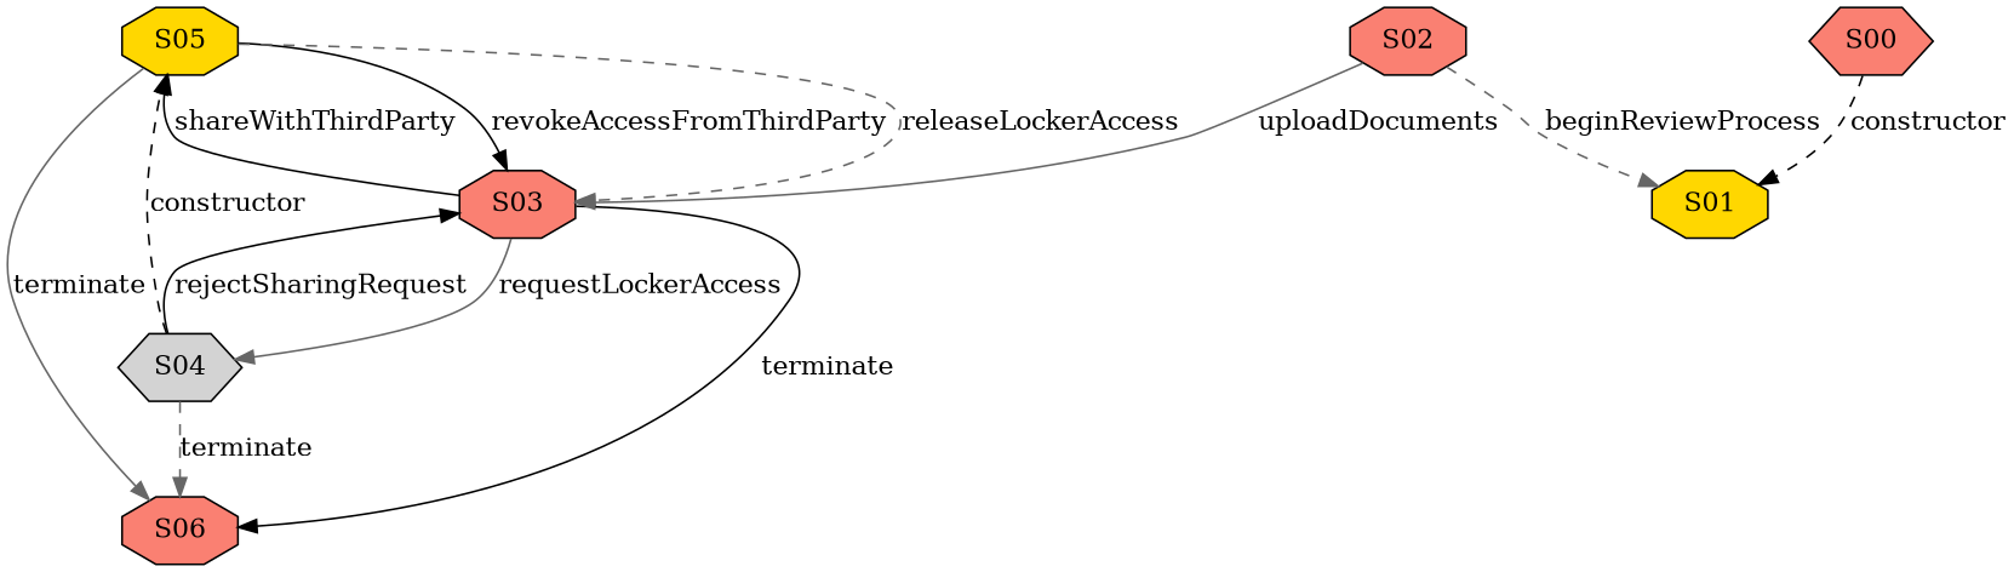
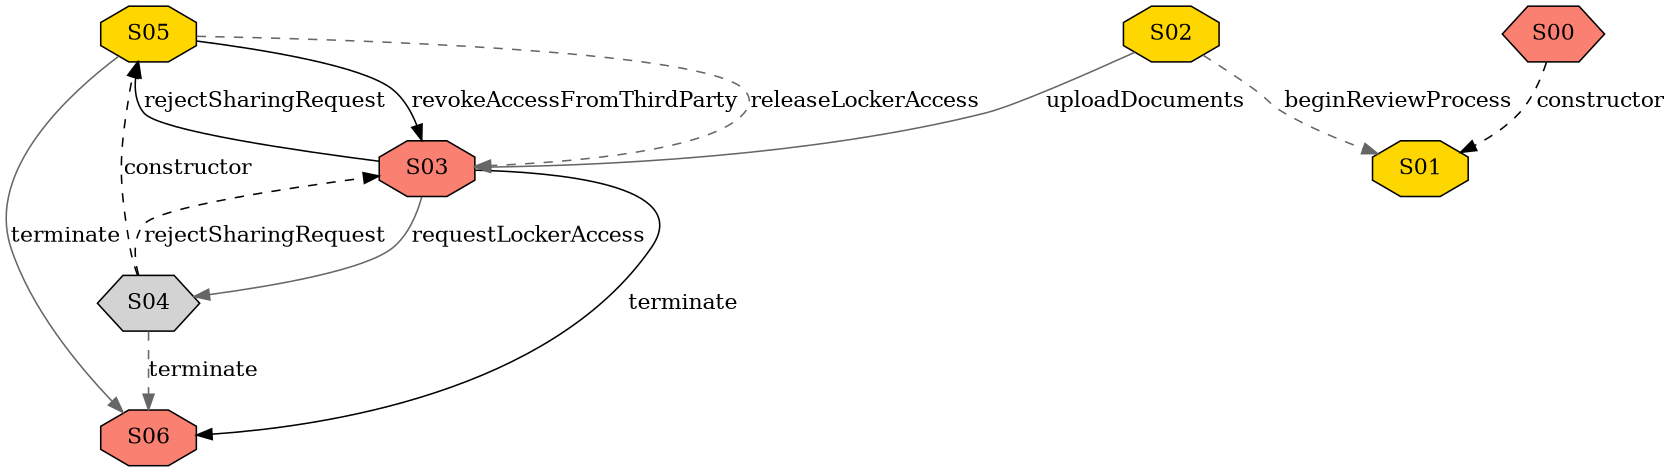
  digraph {
    node [fillcolor=salmon shape=octagon style=filled]
    edge [color=black style=solid]
    S05 [fillcolor=gold]
    S03
    S04 [fillcolor=lightgrey shape=hexagon]
    S06
    S00 [shape=hexagon]
    S01 [fillcolor=gold]
-   S02
+   S02 [fillcolor=gold]
    S05 -> S03 [label=revokeAccessFromThirdParty]
    S05 -> S03 [color=gray40 label=releaseLockerAccess style=dashed]
    S05 -> S06 [color=gray40 label=terminate]
-   S03 -> S05 [label=shareWithThirdParty]
+   S03 -> S05 [label=rejectSharingRequest]
    S03 -> S04 [color=gray40 label=requestLockerAccess]
    S03 -> S06 [label=terminate]
    S04 -> S05 [label=constructor style=dashed]
-   S04 -> S03 [label=rejectSharingRequest]
+   S04 -> S03 [label=rejectSharingRequest style=dashed]
    S04 -> S06 [color=gray40 label=terminate style=dashed]
    S00 -> S01 [label=constructor style=dashed]
    S02 -> S03 [color=gray40 label=uploadDocuments]
    S02 -> S01 [color=gray40 label=beginReviewProcess style=dashed]
  }
